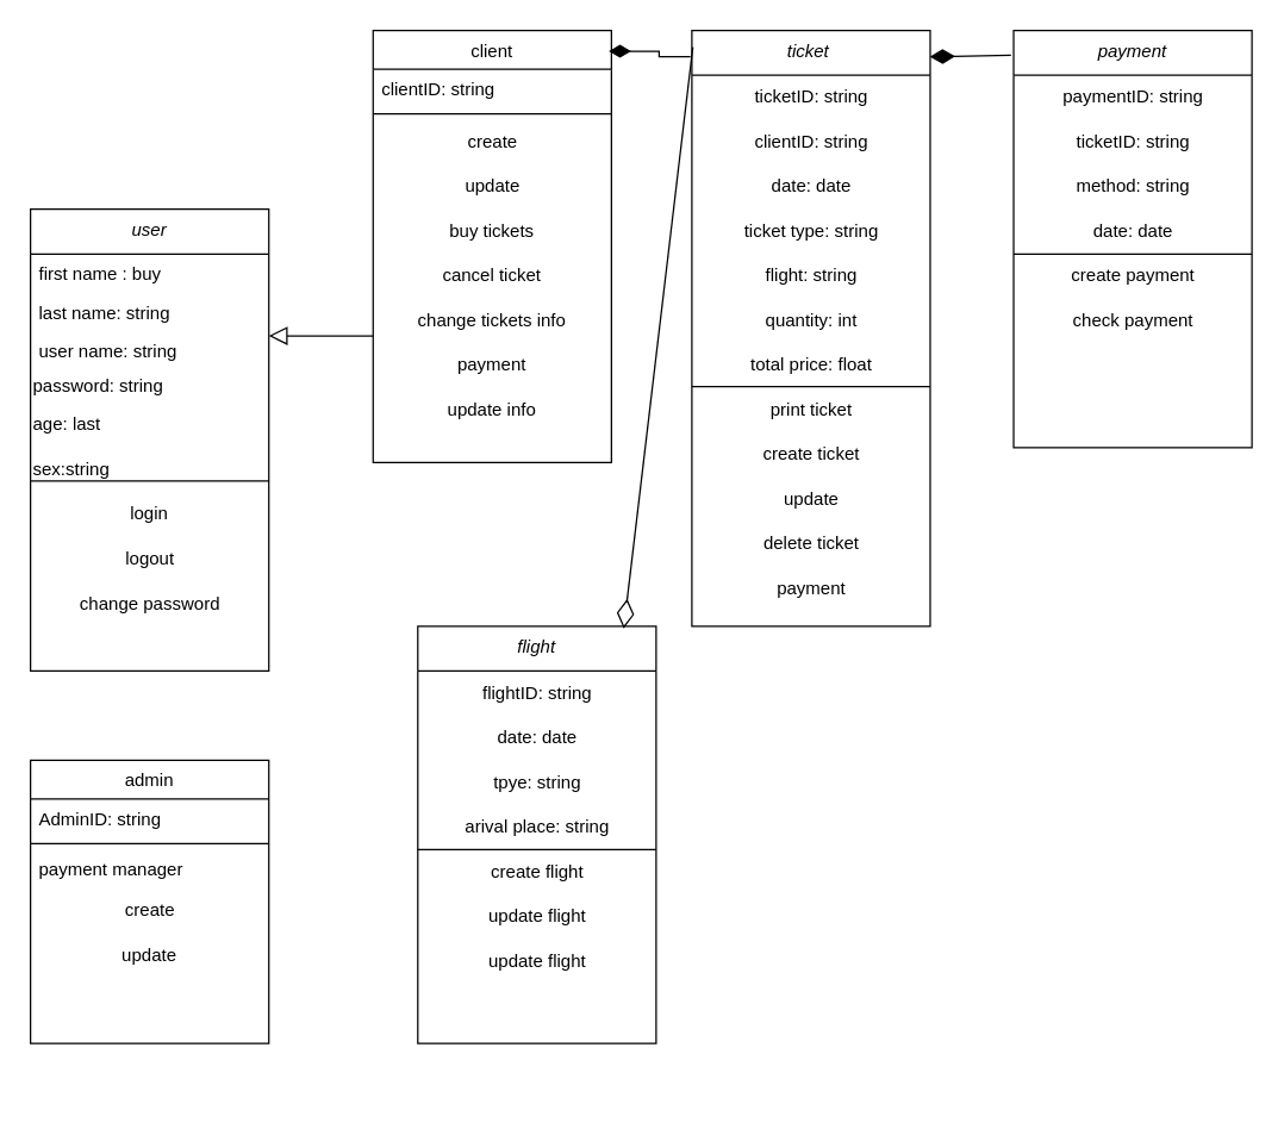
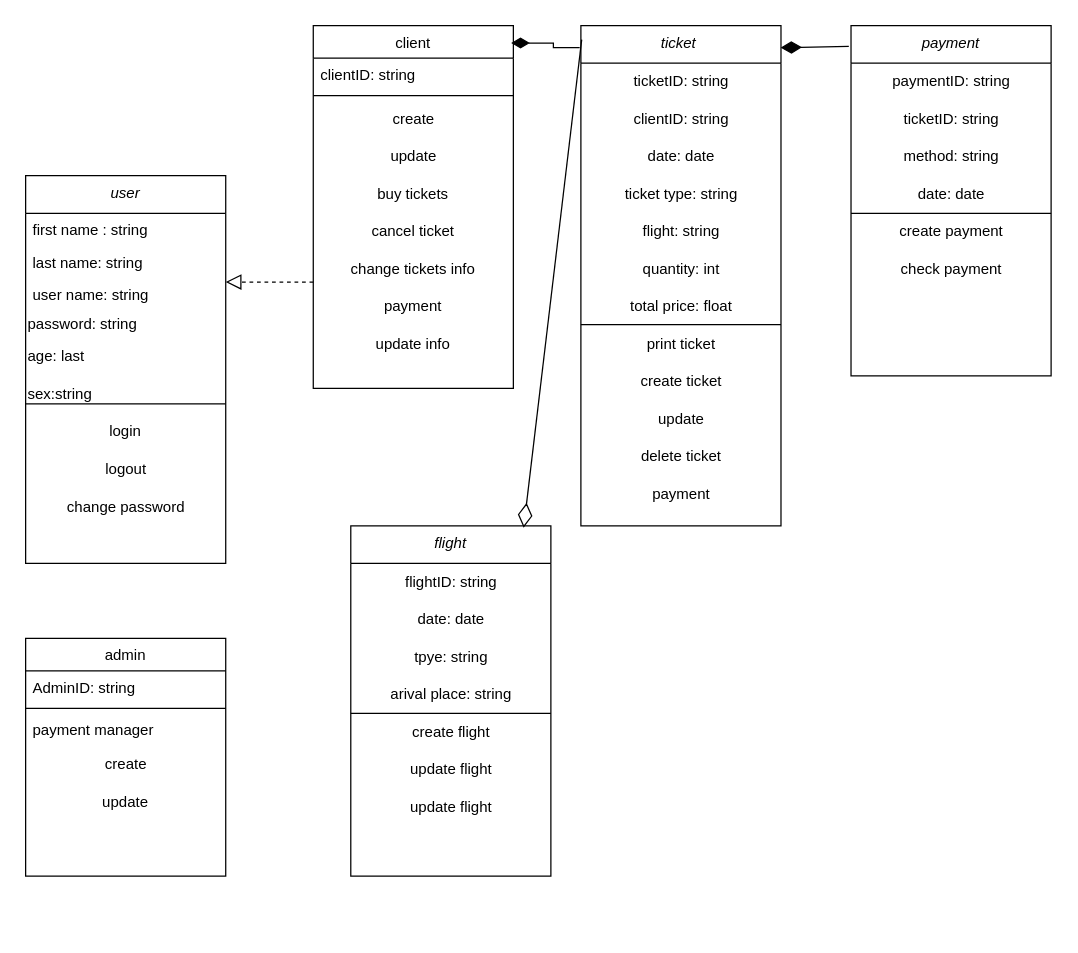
  <mxCell id="0" />
  <mxCell id="1" parent="0" />
  <mxCell id="2" value="user" style="swimlane;fontStyle=2;align=center;verticalAlign=top;childLayout=stackLayout;horizontal=1;startSize=30;horizontalStack=0;resizeParent=1;resizeLast=0;collapsible=1;marginBottom=0;rounded=0;shadow=0;strokeWidth=1;" parent="1" vertex="1"><mxGeometry x="20" y="140" width="160" height="310" as="geometry"><mxRectangle x="230" y="140" width="160" height="26" as="alternateBounds" /></mxGeometry></mxCell>
- <mxCell id="3" value="first name : buy" style="text;align=left;verticalAlign=top;spacingLeft=4;spacingRight=4;overflow=hidden;rotatable=0;points=[[0,0.5],[1,0.5]];portConstraint=eastwest;" parent="2" vertex="1"><mxGeometry y="30" width="160" height="26" as="geometry" /></mxCell>
+ <mxCell id="3" value="first name : string" style="text;align=left;verticalAlign=top;spacingLeft=4;spacingRight=4;overflow=hidden;rotatable=0;points=[[0,0.5],[1,0.5]];portConstraint=eastwest;" parent="2" vertex="1"><mxGeometry y="30" width="160" height="26" as="geometry" /></mxCell>
  <mxCell id="4" value="last name: string" style="text;align=left;verticalAlign=top;spacingLeft=4;spacingRight=4;overflow=hidden;rotatable=0;points=[[0,0.5],[1,0.5]];portConstraint=eastwest;rounded=0;shadow=0;html=0;" parent="2" vertex="1"><mxGeometry y="56" width="160" height="26" as="geometry" /></mxCell>
  <mxCell id="5" value="user name: string" style="text;align=left;verticalAlign=top;spacingLeft=4;spacingRight=4;overflow=hidden;rotatable=0;points=[[0,0.5],[1,0.5]];portConstraint=eastwest;rounded=0;shadow=0;html=0;" parent="2" vertex="1"><mxGeometry y="82" width="160" height="26" as="geometry" /></mxCell>
  <mxCell id="6" value="password: string" style="text;strokeColor=none;align=left;fillColor=none;html=1;verticalAlign=middle;whiteSpace=wrap;rounded=0;" parent="2" vertex="1"><mxGeometry y="108" width="160" height="22" as="geometry" /></mxCell>
  <mxCell id="7" value="age: last" style="text;strokeColor=none;align=left;fillColor=none;html=1;verticalAlign=middle;whiteSpace=wrap;rounded=0;" parent="2" vertex="1"><mxGeometry y="130" width="160" height="30" as="geometry" /></mxCell>
  <mxCell id="8" value="sex:string" style="text;strokeColor=none;align=left;fillColor=none;html=1;verticalAlign=middle;whiteSpace=wrap;rounded=0;" parent="2" vertex="1"><mxGeometry y="160" width="160" height="30" as="geometry" /></mxCell>
  <mxCell id="9" value="" style="endArrow=none;html=1;rounded=0;exitX=0;exitY=0.75;exitDx=0;exitDy=0;entryX=1;entryY=0.75;entryDx=0;entryDy=0;" parent="2" source="8" target="8" edge="1"><mxGeometry width="50" height="50" relative="1" as="geometry"><mxPoint x="180" y="310" as="sourcePoint" /><mxPoint x="160" y="233" as="targetPoint" /><Array as="points" /></mxGeometry></mxCell>
  <mxCell id="10" value="login" style="text;strokeColor=none;align=center;fillColor=none;html=1;verticalAlign=middle;whiteSpace=wrap;rounded=0;" parent="2" vertex="1"><mxGeometry y="190" width="160" height="30" as="geometry" /></mxCell>
  <mxCell id="11" value="logout" style="text;html=1;align=center;verticalAlign=middle;resizable=0;points=[];autosize=1;strokeColor=none;fillColor=none;" vertex="1" parent="2"><mxGeometry y="220" width="160" height="30" as="geometry" /></mxCell>
  <mxCell id="12" value="change password" style="text;html=1;align=center;verticalAlign=middle;resizable=0;points=[];autosize=1;strokeColor=none;fillColor=none;" vertex="1" parent="2"><mxGeometry y="250" width="160" height="30" as="geometry" /></mxCell>
  <mxCell id="13" value="admin" style="swimlane;fontStyle=0;align=center;verticalAlign=top;childLayout=stackLayout;horizontal=1;startSize=26;horizontalStack=0;resizeParent=1;resizeLast=0;collapsible=1;marginBottom=0;rounded=0;shadow=0;strokeWidth=1;" parent="1" vertex="1"><mxGeometry x="20" y="510" width="160" height="190" as="geometry"><mxRectangle x="130" y="380" width="160" height="26" as="alternateBounds" /></mxGeometry></mxCell>
  <mxCell id="14" value="AdminID: string" style="text;align=left;verticalAlign=top;spacingLeft=4;spacingRight=4;overflow=hidden;rotatable=0;points=[[0,0.5],[1,0.5]];portConstraint=eastwest;rounded=0;shadow=0;html=0;" parent="13" vertex="1"><mxGeometry y="26" width="160" height="26" as="geometry" /></mxCell>
  <mxCell id="15" value="" style="line;html=1;strokeWidth=1;align=left;verticalAlign=middle;spacingTop=-1;spacingLeft=3;spacingRight=3;rotatable=0;labelPosition=right;points=[];portConstraint=eastwest;" parent="13" vertex="1"><mxGeometry y="52" width="160" height="8" as="geometry" /></mxCell>
  <mxCell id="16" value="payment manager" style="text;align=left;verticalAlign=top;spacingLeft=4;spacingRight=4;overflow=hidden;rotatable=0;points=[[0,0.5],[1,0.5]];portConstraint=eastwest;fontStyle=0" parent="13" vertex="1"><mxGeometry y="60" width="160" height="26" as="geometry" /></mxCell>
  <mxCell id="17" value="create" style="text;html=1;align=center;verticalAlign=middle;resizable=0;points=[];autosize=1;strokeColor=none;fillColor=none;" vertex="1" parent="13"><mxGeometry y="86" width="160" height="30" as="geometry" /></mxCell>
  <mxCell id="18" value="update" style="text;strokeColor=none;align=center;fillColor=none;html=1;verticalAlign=middle;whiteSpace=wrap;rounded=0;" vertex="1" parent="13"><mxGeometry y="116" width="160" height="30" as="geometry" /></mxCell>
  <mxCell id="19" value="client" style="swimlane;fontStyle=0;align=center;verticalAlign=top;childLayout=stackLayout;horizontal=1;startSize=26;horizontalStack=0;resizeParent=1;resizeLast=0;collapsible=1;marginBottom=0;rounded=0;shadow=0;strokeWidth=1;" parent="1" vertex="1"><mxGeometry x="250" y="20" width="160" height="290" as="geometry"><mxRectangle x="340" y="380" width="170" height="26" as="alternateBounds" /></mxGeometry></mxCell>
  <mxCell id="20" value="clientID: string" style="text;align=left;verticalAlign=top;spacingLeft=4;spacingRight=4;overflow=hidden;rotatable=0;points=[[0,0.5],[1,0.5]];portConstraint=eastwest;" parent="19" vertex="1"><mxGeometry y="26" width="160" height="26" as="geometry" /></mxCell>
  <mxCell id="21" value="" style="line;html=1;strokeWidth=1;align=left;verticalAlign=middle;spacingTop=-1;spacingLeft=3;spacingRight=3;rotatable=0;labelPosition=right;points=[];portConstraint=eastwest;" parent="19" vertex="1"><mxGeometry y="52" width="160" height="8" as="geometry" /></mxCell>
  <mxCell id="22" value="create" style="text;html=1;align=center;verticalAlign=middle;resizable=0;points=[];autosize=1;strokeColor=none;fillColor=none;" vertex="1" parent="19"><mxGeometry y="60" width="160" height="30" as="geometry" /></mxCell>
  <mxCell id="23" value="update" style="text;html=1;align=center;verticalAlign=middle;resizable=0;points=[];autosize=1;strokeColor=none;fillColor=none;" vertex="1" parent="19"><mxGeometry y="90" width="160" height="30" as="geometry" /></mxCell>
  <mxCell id="24" value="buy tickets" style="text;strokeColor=none;align=center;fillColor=none;html=1;verticalAlign=middle;whiteSpace=wrap;rounded=0;" parent="19" vertex="1"><mxGeometry y="120" width="160" height="30" as="geometry" /></mxCell>
  <mxCell id="25" value="cancel ticket" style="text;strokeColor=none;align=center;fillColor=none;html=1;verticalAlign=middle;whiteSpace=wrap;rounded=0;" parent="19" vertex="1"><mxGeometry y="150" width="160" height="30" as="geometry" /></mxCell>
  <mxCell id="26" value="change tickets info" style="text;strokeColor=none;align=center;fillColor=none;html=1;verticalAlign=middle;whiteSpace=wrap;rounded=0;" parent="19" vertex="1"><mxGeometry y="180" width="160" height="30" as="geometry" /></mxCell>
  <mxCell id="27" value="payment" style="text;strokeColor=none;align=center;fillColor=none;html=1;verticalAlign=middle;whiteSpace=wrap;rounded=0;" parent="19" vertex="1"><mxGeometry y="210" width="160" height="30" as="geometry" /></mxCell>
  <mxCell id="28" value="update info" style="text;strokeColor=none;align=center;fillColor=none;html=1;verticalAlign=middle;whiteSpace=wrap;rounded=0;" parent="19" vertex="1"><mxGeometry y="240" width="160" height="30" as="geometry" /></mxCell>
- <mxCell id="29" value="" style="endArrow=block;endSize=10;endFill=0;shadow=0;strokeWidth=1;rounded=0;edgeStyle=elbowEdgeStyle;elbow=vertical;" parent="1" source="19" target="2" edge="1"><mxGeometry width="160" relative="1" as="geometry"><mxPoint x="340" y="943" as="sourcePoint" /><mxPoint x="440" y="841" as="targetPoint" /></mxGeometry></mxCell>
+ <mxCell id="29" value="" style="endArrow=block;endSize=10;endFill=0;shadow=0;strokeWidth=1;rounded=0;edgeStyle=elbowEdgeStyle;elbow=vertical;dashed=1;" parent="1" source="19" target="2" edge="1"><mxGeometry width="160" relative="1" as="geometry"><mxPoint x="340" y="943" as="sourcePoint" /><mxPoint x="440" y="841" as="targetPoint" /></mxGeometry></mxCell>
  <mxCell id="30" value="" style="endArrow=none;html=1;rounded=0;" parent="1" edge="1"><mxGeometry width="50" height="50" relative="1" as="geometry"><mxPoint x="340" y="740" as="sourcePoint" /><mxPoint x="340" y="740" as="targetPoint" /></mxGeometry></mxCell>
  <mxCell id="31" value="" style="endArrow=none;html=1;rounded=0;" parent="1" edge="1"><mxGeometry width="50" height="50" relative="1" as="geometry"><mxPoint x="500" y="740" as="sourcePoint" /><mxPoint x="500" y="740" as="targetPoint" /></mxGeometry></mxCell>
  <mxCell id="32" value="payment" style="swimlane;fontStyle=2;align=center;verticalAlign=top;childLayout=stackLayout;horizontal=1;startSize=30;horizontalStack=0;resizeParent=1;resizeLast=0;collapsible=1;marginBottom=0;rounded=0;shadow=0;strokeWidth=1;" vertex="1" parent="1"><mxGeometry x="680" y="20" width="160" height="280" as="geometry"><mxRectangle x="230" y="140" width="160" height="26" as="alternateBounds" /></mxGeometry></mxCell>
  <mxCell id="33" value="paymentID: string" style="text;html=1;align=center;verticalAlign=middle;resizable=0;points=[];autosize=1;strokeColor=none;fillColor=none;" vertex="1" parent="32"><mxGeometry y="30" width="160" height="30" as="geometry" /></mxCell>
  <mxCell id="34" value="ticketID: string" style="text;html=1;align=center;verticalAlign=middle;resizable=0;points=[];autosize=1;strokeColor=none;fillColor=none;" vertex="1" parent="32"><mxGeometry y="60" width="160" height="30" as="geometry" /></mxCell>
  <mxCell id="35" value="method: string" style="text;html=1;align=center;verticalAlign=middle;resizable=0;points=[];autosize=1;strokeColor=none;fillColor=none;" vertex="1" parent="32"><mxGeometry y="90" width="160" height="30" as="geometry" /></mxCell>
  <mxCell id="36" value="date: date" style="text;html=1;align=center;verticalAlign=middle;resizable=0;points=[];autosize=1;strokeColor=none;fillColor=none;" vertex="1" parent="32"><mxGeometry y="120" width="160" height="30" as="geometry" /></mxCell>
  <mxCell id="37" value="" style="endArrow=none;html=1;rounded=0;exitX=0;exitY=0.75;exitDx=0;exitDy=0;entryX=1;entryY=0.75;entryDx=0;entryDy=0;" edge="1" parent="32"><mxGeometry width="50" height="50" relative="1" as="geometry"><mxPoint y="150" as="sourcePoint" /><mxPoint x="160" y="150" as="targetPoint" /><Array as="points" /></mxGeometry></mxCell>
  <mxCell id="38" value="create payment" style="text;html=1;align=center;verticalAlign=middle;resizable=0;points=[];autosize=1;strokeColor=none;fillColor=none;" vertex="1" parent="32"><mxGeometry y="150" width="160" height="30" as="geometry" /></mxCell>
  <mxCell id="39" value="check payment" style="text;html=1;align=center;verticalAlign=middle;resizable=0;points=[];autosize=1;strokeColor=none;fillColor=none;" vertex="1" parent="32"><mxGeometry y="180" width="160" height="30" as="geometry" /></mxCell>
  <mxCell id="40" value="ticket " style="swimlane;fontStyle=2;align=center;verticalAlign=top;childLayout=stackLayout;horizontal=1;startSize=30;horizontalStack=0;resizeParent=1;resizeLast=0;collapsible=1;marginBottom=0;rounded=0;shadow=0;strokeWidth=1;" vertex="1" parent="1"><mxGeometry x="464" y="20" width="160" height="400" as="geometry"><mxRectangle x="230" y="140" width="160" height="26" as="alternateBounds" /></mxGeometry></mxCell>
  <mxCell id="41" value="ticketID: string" style="text;html=1;align=center;verticalAlign=middle;resizable=0;points=[];autosize=1;strokeColor=none;fillColor=none;" vertex="1" parent="40"><mxGeometry y="30" width="160" height="30" as="geometry" /></mxCell>
  <mxCell id="42" value="clientID: string" style="text;html=1;align=center;verticalAlign=middle;resizable=0;points=[];autosize=1;strokeColor=none;fillColor=none;" vertex="1" parent="40"><mxGeometry y="60" width="160" height="30" as="geometry" /></mxCell>
  <mxCell id="43" value="date: date" style="text;html=1;align=center;verticalAlign=middle;resizable=0;points=[];autosize=1;strokeColor=none;fillColor=none;" vertex="1" parent="40"><mxGeometry y="90" width="160" height="30" as="geometry" /></mxCell>
  <mxCell id="44" value="ticket type: string" style="text;html=1;align=center;verticalAlign=middle;resizable=0;points=[];autosize=1;strokeColor=none;fillColor=none;" vertex="1" parent="40"><mxGeometry y="120" width="160" height="30" as="geometry" /></mxCell>
  <mxCell id="45" value="flight: string" style="text;html=1;align=center;verticalAlign=middle;resizable=0;points=[];autosize=1;strokeColor=none;fillColor=none;" vertex="1" parent="40"><mxGeometry y="150" width="160" height="30" as="geometry" /></mxCell>
  <mxCell id="46" value="quantity: int" style="text;html=1;align=center;verticalAlign=middle;resizable=0;points=[];autosize=1;strokeColor=none;fillColor=none;" vertex="1" parent="40"><mxGeometry y="180" width="160" height="30" as="geometry" /></mxCell>
  <mxCell id="47" value="total price: float" style="text;html=1;align=center;verticalAlign=middle;resizable=0;points=[];autosize=1;strokeColor=none;fillColor=none;" vertex="1" parent="40"><mxGeometry y="210" width="160" height="30" as="geometry" /></mxCell>
  <mxCell id="48" value="" style="endArrow=none;html=1;rounded=0;exitX=0;exitY=0.75;exitDx=0;exitDy=0;entryX=1;entryY=0.75;entryDx=0;entryDy=0;" edge="1" parent="40"><mxGeometry width="50" height="50" relative="1" as="geometry"><mxPoint y="239" as="sourcePoint" /><mxPoint x="160" y="239" as="targetPoint" /><Array as="points" /></mxGeometry></mxCell>
  <mxCell id="49" value="print ticket" style="text;html=1;align=center;verticalAlign=middle;resizable=0;points=[];autosize=1;strokeColor=none;fillColor=none;" vertex="1" parent="40"><mxGeometry y="240" width="160" height="30" as="geometry" /></mxCell>
  <mxCell id="50" value="create ticket" style="text;html=1;align=center;verticalAlign=middle;resizable=0;points=[];autosize=1;strokeColor=none;fillColor=none;" vertex="1" parent="40"><mxGeometry y="270" width="160" height="30" as="geometry" /></mxCell>
  <mxCell id="51" value="update" style="text;html=1;align=center;verticalAlign=middle;resizable=0;points=[];autosize=1;strokeColor=none;fillColor=none;" vertex="1" parent="40"><mxGeometry y="300" width="160" height="30" as="geometry" /></mxCell>
  <mxCell id="52" value="delete ticket" style="text;html=1;align=center;verticalAlign=middle;resizable=0;points=[];autosize=1;strokeColor=none;fillColor=none;" vertex="1" parent="40"><mxGeometry y="330" width="160" height="30" as="geometry" /></mxCell>
  <mxCell id="53" value="payment" style="text;html=1;align=center;verticalAlign=middle;resizable=0;points=[];autosize=1;strokeColor=none;fillColor=none;" vertex="1" parent="40"><mxGeometry y="360" width="160" height="30" as="geometry" /></mxCell>
  <mxCell id="54" value="" style="endArrow=diamondThin;html=1;rounded=0;entryX=0.999;entryY=0.044;entryDx=0;entryDy=0;exitX=-0.011;exitY=0.059;exitDx=0;exitDy=0;exitPerimeter=0;entryPerimeter=0;endFill=1;endSize=14;" edge="1" parent="1" source="32" target="40"><mxGeometry width="50" height="50" relative="1" as="geometry"><mxPoint x="520" y="330" as="sourcePoint" /><mxPoint x="570" y="280" as="targetPoint" /></mxGeometry></mxCell>
  <mxCell id="55" style="edgeStyle=orthogonalEdgeStyle;orthogonalLoop=1;jettySize=auto;html=1;exitX=-0.006;exitY=0.044;exitDx=0;exitDy=0;entryX=0.989;entryY=0.048;entryDx=0;entryDy=0;entryPerimeter=0;rounded=0;endWidth=12;endArrow=diamondThin;endFill=1;strokeWidth=1;endSize=12;exitPerimeter=0;" edge="1" parent="1" source="40" target="19"><mxGeometry relative="1" as="geometry" /></mxCell>
  <mxCell id="56" value="flight" style="swimlane;fontStyle=2;align=center;verticalAlign=top;childLayout=stackLayout;horizontal=1;startSize=30;horizontalStack=0;resizeParent=1;resizeLast=0;collapsible=1;marginBottom=0;rounded=0;shadow=0;strokeWidth=1;" vertex="1" parent="1"><mxGeometry x="280" y="420" width="160" height="280" as="geometry"><mxRectangle x="230" y="140" width="160" height="26" as="alternateBounds" /></mxGeometry></mxCell>
  <mxCell id="57" value="flightID: string" style="text;html=1;align=center;verticalAlign=middle;resizable=0;points=[];autosize=1;strokeColor=none;fillColor=none;" vertex="1" parent="56"><mxGeometry y="30" width="160" height="30" as="geometry" /></mxCell>
  <mxCell id="58" value="date: date" style="text;html=1;align=center;verticalAlign=middle;resizable=0;points=[];autosize=1;strokeColor=none;fillColor=none;" vertex="1" parent="56"><mxGeometry y="60" width="160" height="30" as="geometry" /></mxCell>
  <mxCell id="59" value="" style="endArrow=none;html=1;rounded=0;exitX=0;exitY=0.75;exitDx=0;exitDy=0;entryX=1;entryY=0.75;entryDx=0;entryDy=0;" edge="1" parent="56"><mxGeometry width="50" height="50" relative="1" as="geometry"><mxPoint y="150" as="sourcePoint" /><mxPoint x="160" y="150" as="targetPoint" /><Array as="points" /></mxGeometry></mxCell>
  <mxCell id="60" value="tpye: string" style="text;html=1;align=center;verticalAlign=middle;resizable=0;points=[];autosize=1;strokeColor=none;fillColor=none;" vertex="1" parent="56"><mxGeometry y="90" width="160" height="30" as="geometry" /></mxCell>
  <mxCell id="61" value="arival place: string" style="text;html=1;align=center;verticalAlign=middle;resizable=0;points=[];autosize=1;strokeColor=none;fillColor=none;" vertex="1" parent="56"><mxGeometry y="120" width="160" height="30" as="geometry" /></mxCell>
  <mxCell id="62" value="create flight" style="text;html=1;align=center;verticalAlign=middle;resizable=0;points=[];autosize=1;strokeColor=none;fillColor=none;" vertex="1" parent="56"><mxGeometry y="150" width="160" height="30" as="geometry" /></mxCell>
  <mxCell id="63" value="update flight" style="text;html=1;align=center;verticalAlign=middle;resizable=0;points=[];autosize=1;strokeColor=none;fillColor=none;" vertex="1" parent="56"><mxGeometry y="180" width="160" height="30" as="geometry" /></mxCell>
  <mxCell id="64" value="update flight" style="text;html=1;align=center;verticalAlign=middle;resizable=0;points=[];autosize=1;strokeColor=none;fillColor=none;" vertex="1" parent="56"><mxGeometry y="210" width="160" height="30" as="geometry" /></mxCell>
  <mxCell id="65" value="" style="endArrow=none;html=1;rounded=0;entryX=0.004;entryY=0.028;entryDx=0;entryDy=0;entryPerimeter=0;exitX=0.864;exitY=0.005;exitDx=0;exitDy=0;exitPerimeter=0;startArrow=diamondThin;startFill=0;startSize=17;" edge="1" parent="1" source="56" target="40"><mxGeometry width="50" height="50" relative="1" as="geometry"><mxPoint x="570" y="260" as="sourcePoint" /><mxPoint x="620" y="210" as="targetPoint" /></mxGeometry></mxCell>
